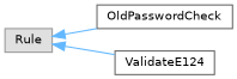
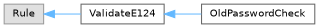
  digraph {
    rankdir=LR
    node [color=grey40 fillcolor=white fontname=Helvetica fontsize=10 shape=box style=filled]
    edge [color=steelblue1 dir=back fontname=Helvetica fontsize=10 labelfontname=Helvetica labelfontsize=10 style=solid]
    n1 [color=grey60 fillcolor="#E0E0E0" height=0.2 label=Rule width=0.4]
    n2 [height=0.2 label=OldPasswordCheck width=0.4]
    n3 [height=0.2 label=ValidateE124 width=0.4]
-   n1 -> n2
+   n3 -> n2
    n1 -> n3
  }
